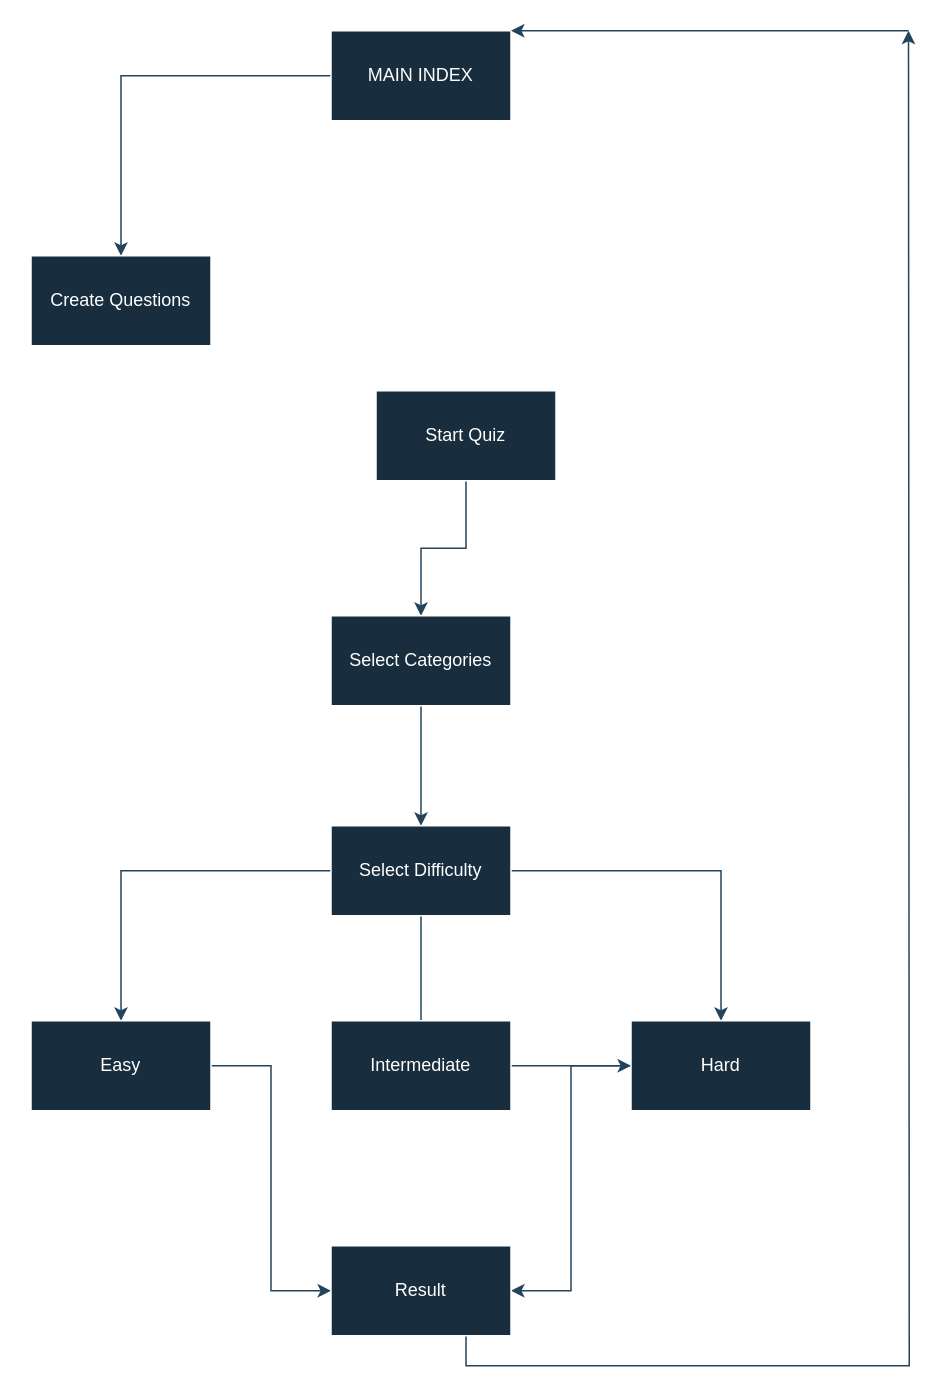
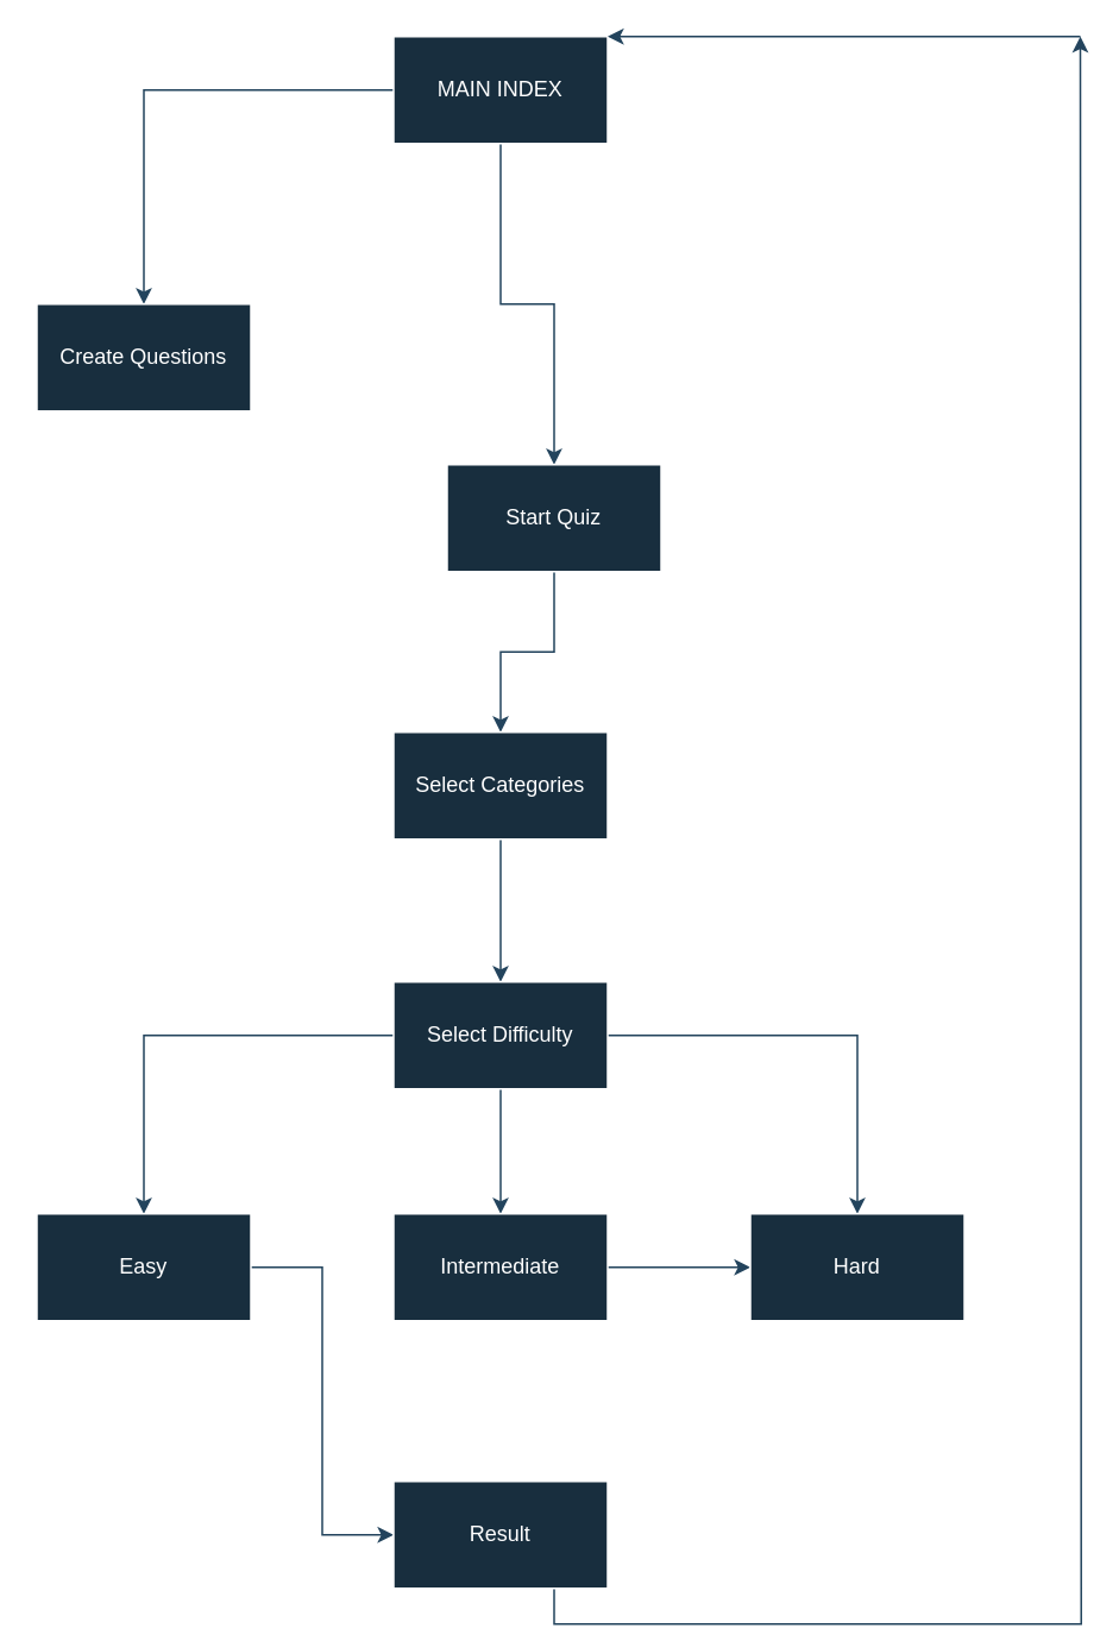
  <mxCell id="0" />
  <mxCell id="1" parent="0" />
  <mxCell id="2" value="" style="edgeStyle=orthogonalEdgeStyle;rounded=0;orthogonalLoop=1;jettySize=auto;html=1;labelBackgroundColor=none;strokeColor=#23445D;fontColor=default;" edge="1" parent="1" source="4" target="5"><mxGeometry relative="1" as="geometry" /></mxCell>
+ <mxCell id="3" value="" style="edgeStyle=orthogonalEdgeStyle;rounded=0;orthogonalLoop=1;jettySize=auto;html=1;labelBackgroundColor=none;strokeColor=#23445D;fontColor=default;" edge="1" parent="1" source="4" target="7"><mxGeometry relative="1" as="geometry" /></mxCell>
  <mxCell id="4" value="MAIN INDEX" style="rounded=0;whiteSpace=wrap;html=1;strokeColor=#FFFFFF;labelBackgroundColor=none;fillColor=#182E3E;fontColor=#FFFFFF;" vertex="1" parent="1"><mxGeometry x="220" y="20" width="120" height="60" as="geometry" /></mxCell>
  <mxCell id="5" value="Create Questions" style="rounded=0;whiteSpace=wrap;html=1;strokeColor=#FFFFFF;labelBackgroundColor=none;fillColor=#182E3E;fontColor=#FFFFFF;" vertex="1" parent="1"><mxGeometry x="20" y="170" width="120" height="60" as="geometry" /></mxCell>
  <mxCell id="6" value="" style="edgeStyle=orthogonalEdgeStyle;rounded=0;orthogonalLoop=1;jettySize=auto;html=1;labelBackgroundColor=none;strokeColor=#23445D;fontColor=default;" edge="1" parent="1" source="7" target="9"><mxGeometry relative="1" as="geometry" /></mxCell>
  <mxCell id="7" value="Start Quiz" style="rounded=0;whiteSpace=wrap;html=1;strokeColor=#FFFFFF;labelBackgroundColor=none;fillColor=#182E3E;fontColor=#FFFFFF;" vertex="1" parent="1"><mxGeometry x="250" y="260" width="120" height="60" as="geometry" /></mxCell>
  <mxCell id="8" value="" style="edgeStyle=orthogonalEdgeStyle;rounded=0;orthogonalLoop=1;jettySize=auto;html=1;labelBackgroundColor=none;strokeColor=#23445D;fontColor=default;" edge="1" parent="1" source="9" target="13"><mxGeometry relative="1" as="geometry" /></mxCell>
  <mxCell id="9" value="Select Categories" style="rounded=0;whiteSpace=wrap;html=1;strokeColor=#FFFFFF;labelBackgroundColor=none;fillColor=#182E3E;fontColor=#FFFFFF;" vertex="1" parent="1"><mxGeometry x="220" y="410" width="120" height="60" as="geometry" /></mxCell>
- <mxCell id="10" value="" style="edgeStyle=orthogonalEdgeStyle;rounded=0;orthogonalLoop=1;jettySize=auto;html=1;labelBackgroundColor=none;strokeColor=#23445D;fontColor=default;endArrow=none;" edge="1" parent="1" source="13" target="15"><mxGeometry relative="1" as="geometry" /></mxCell>
+ <mxCell id="10" value="" style="edgeStyle=orthogonalEdgeStyle;rounded=0;orthogonalLoop=1;jettySize=auto;html=1;labelBackgroundColor=none;strokeColor=#23445D;fontColor=default;" edge="1" parent="1" source="13" target="15"><mxGeometry relative="1" as="geometry" /></mxCell>
  <mxCell id="11" style="edgeStyle=orthogonalEdgeStyle;rounded=0;orthogonalLoop=1;jettySize=auto;html=1;labelBackgroundColor=none;strokeColor=#23445D;fontColor=default;" edge="1" parent="1" source="13" target="17"><mxGeometry relative="1" as="geometry" /></mxCell>
  <mxCell id="12" style="edgeStyle=orthogonalEdgeStyle;rounded=0;orthogonalLoop=1;jettySize=auto;html=1;labelBackgroundColor=none;strokeColor=#23445D;fontColor=default;" edge="1" parent="1" source="13" target="19"><mxGeometry relative="1" as="geometry" /></mxCell>
  <mxCell id="13" value="Select&amp;nbsp;&lt;span style=&quot;background-color: initial;&quot;&gt;Difficulty&lt;/span&gt;" style="rounded=0;whiteSpace=wrap;html=1;strokeColor=#FFFFFF;labelBackgroundColor=none;fillColor=#182E3E;fontColor=#FFFFFF;" vertex="1" parent="1"><mxGeometry x="220" y="550" width="120" height="60" as="geometry" /></mxCell>
  <mxCell id="14" value="" style="edgeStyle=orthogonalEdgeStyle;rounded=0;orthogonalLoop=1;jettySize=auto;html=1;labelBackgroundColor=none;strokeColor=#23445D;fontColor=default;" edge="1" parent="1" source="15" target="19"><mxGeometry relative="1" as="geometry" /></mxCell>
  <mxCell id="15" value="Intermediate" style="rounded=0;whiteSpace=wrap;html=1;strokeColor=#FFFFFF;labelBackgroundColor=none;fillColor=#182E3E;fontColor=#FFFFFF;" vertex="1" parent="1"><mxGeometry x="220" y="680" width="120" height="60" as="geometry" /></mxCell>
  <mxCell id="16" style="edgeStyle=orthogonalEdgeStyle;rounded=0;orthogonalLoop=1;jettySize=auto;html=1;entryX=0;entryY=0.5;entryDx=0;entryDy=0;labelBackgroundColor=none;strokeColor=#23445D;fontColor=default;" edge="1" parent="1" source="17" target="21"><mxGeometry relative="1" as="geometry" /></mxCell>
  <mxCell id="17" value="Easy" style="rounded=0;whiteSpace=wrap;html=1;strokeColor=#FFFFFF;labelBackgroundColor=none;fillColor=#182E3E;fontColor=#FFFFFF;" vertex="1" parent="1"><mxGeometry x="20" y="680" width="120" height="60" as="geometry" /></mxCell>
- <mxCell id="18" style="edgeStyle=orthogonalEdgeStyle;rounded=0;orthogonalLoop=1;jettySize=auto;html=1;entryX=1;entryY=0.5;entryDx=0;entryDy=0;labelBackgroundColor=none;strokeColor=#23445D;fontColor=default;" edge="1" parent="1" source="19" target="21"><mxGeometry relative="1" as="geometry" /></mxCell>
  <mxCell id="19" value="Hard" style="rounded=0;whiteSpace=wrap;html=1;strokeColor=#FFFFFF;labelBackgroundColor=none;fillColor=#182E3E;fontColor=#FFFFFF;" vertex="1" parent="1"><mxGeometry x="420" y="680" width="120" height="60" as="geometry" /></mxCell>
  <mxCell id="20" style="edgeStyle=orthogonalEdgeStyle;rounded=0;orthogonalLoop=1;jettySize=auto;html=1;exitX=0.75;exitY=1;exitDx=0;exitDy=0;labelBackgroundColor=none;strokeColor=#23445D;fontColor=default;" edge="1" parent="1" source="21"><mxGeometry relative="1" as="geometry"><mxPoint x="605" y="20" as="targetPoint" /></mxGeometry></mxCell>
  <mxCell id="21" value="Result" style="rounded=0;whiteSpace=wrap;html=1;labelBackgroundColor=none;fillColor=#182E3E;strokeColor=#FFFFFF;fontColor=#FFFFFF;" vertex="1" parent="1"><mxGeometry x="220" y="830" width="120" height="60" as="geometry" /></mxCell>
  <mxCell id="22" value="" style="endArrow=classic;html=1;rounded=0;entryX=1;entryY=0;entryDx=0;entryDy=0;labelBackgroundColor=none;strokeColor=#23445D;fontColor=default;" edge="1" parent="1" target="4"><mxGeometry width="50" height="50" relative="1" as="geometry"><mxPoint x="605" y="20" as="sourcePoint" /><mxPoint x="485" y="60" as="targetPoint" /></mxGeometry></mxCell>
